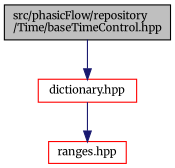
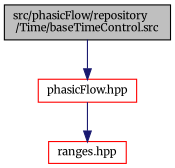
  digraph {
    fontname=Merriweather
    node [color=red fillcolor=white fontname=Merriweather fontsize=10 shape=record style=filled]
    edge [color=midnightblue fontname=Merriweather fontsize=10 labelfontname=Helvetica labelfontsize=10 style=solid]
-   n1 [color=black fillcolor=grey75 fontcolor=black height=0.2 label="src/phasicFlow/repository\l/Time/baseTimeControl.hpp" width=0.4]
-   n2 [height=0.2 label="dictionary.hpp" width=0.4]
+   n1 [color=black fillcolor=grey75 fontcolor=black height=0.2 label="src/phasicFlow/repository\l/Time/baseTimeControl.src" width=0.4]
+   n2 [height=0.2 label="phasicFlow.hpp" width=0.4]
    n3 [height=0.2 label="ranges.hpp" width=0.4]
    n1 -> n2
    n2 -> n3
  }
